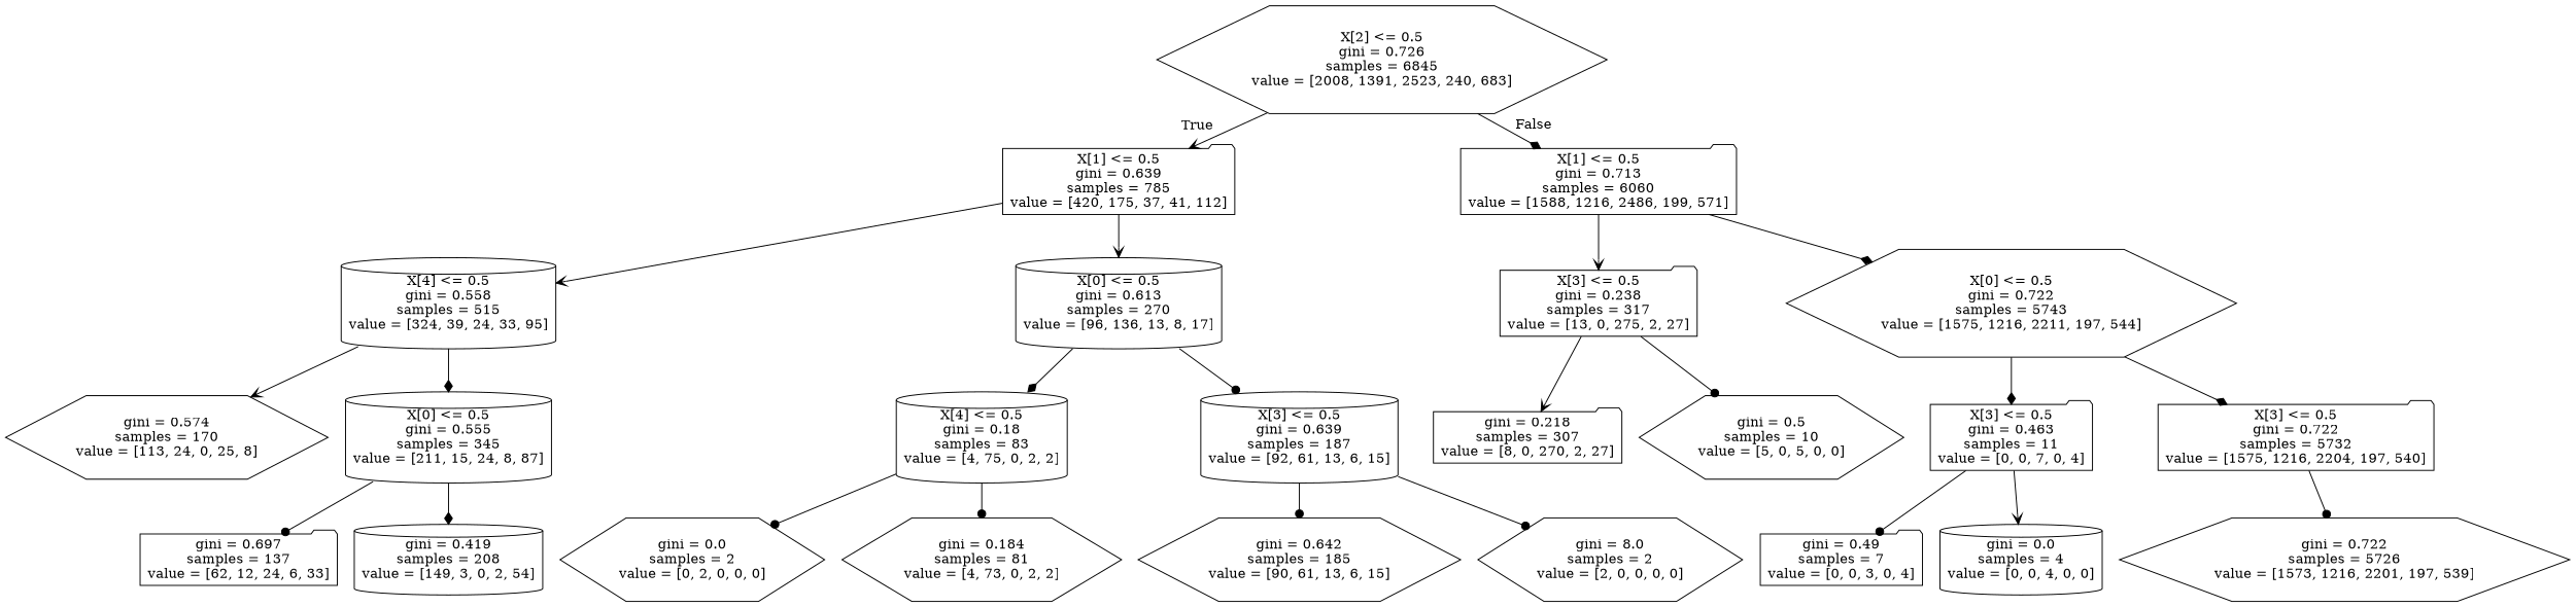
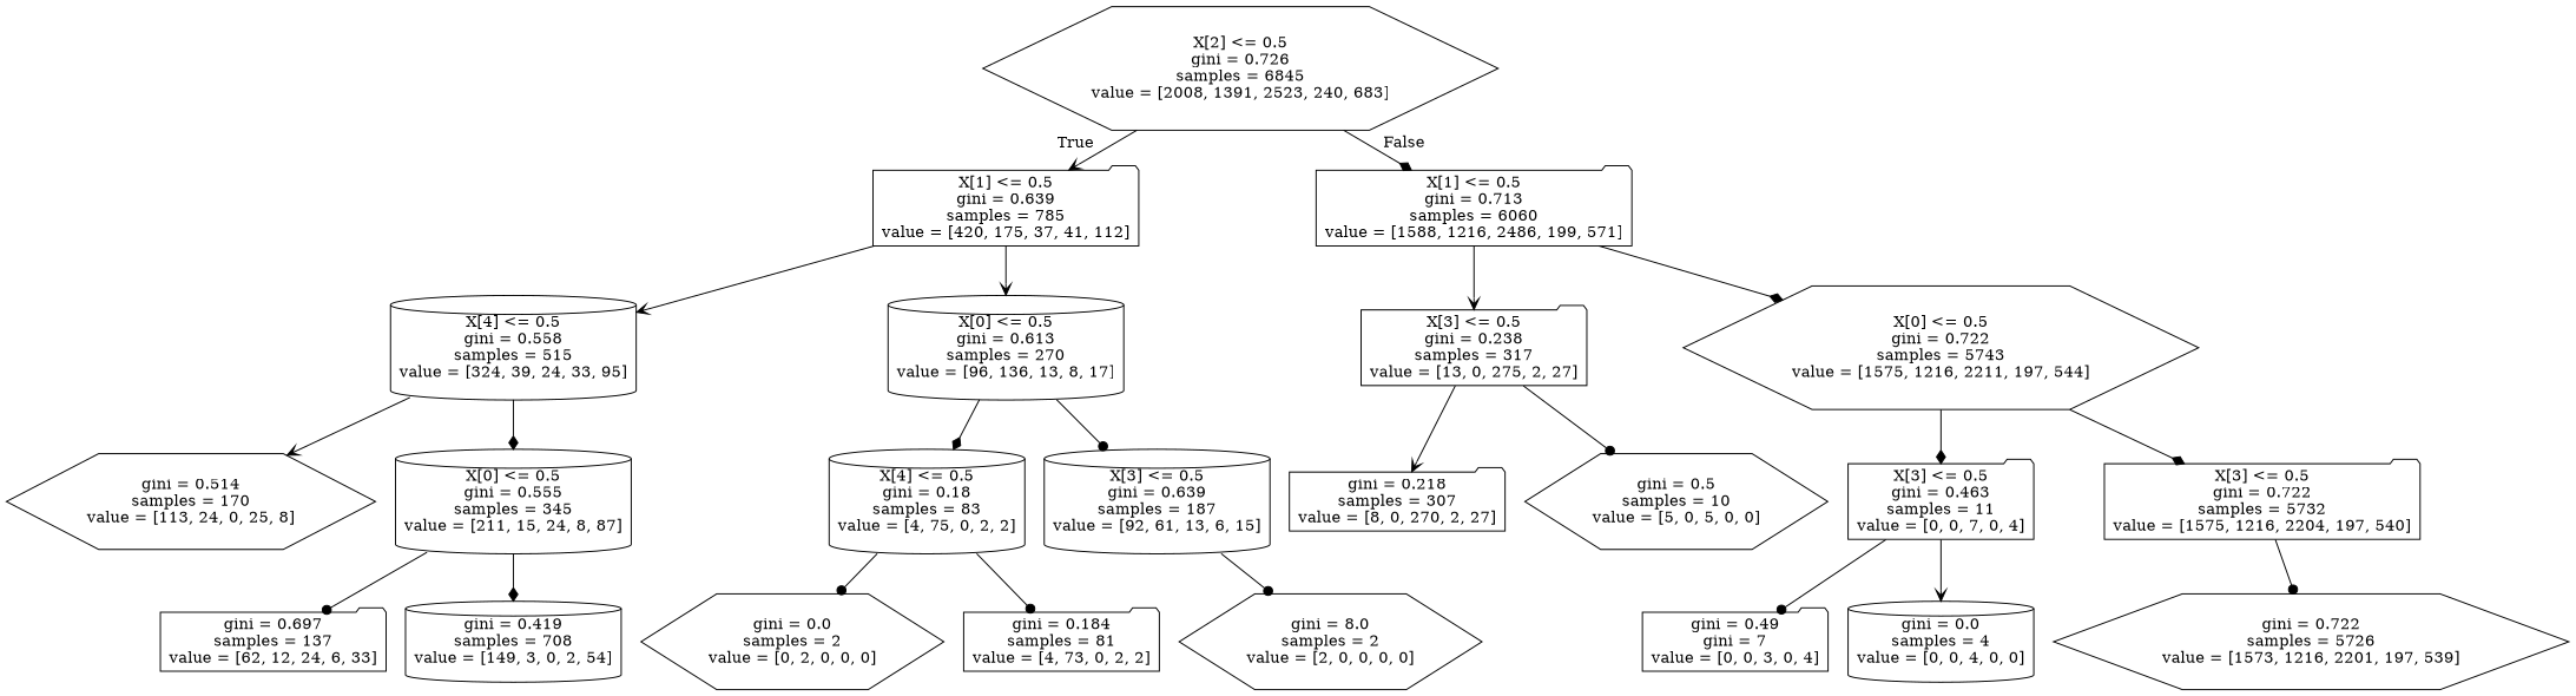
  digraph {
    node [shape=folder]
    edge [arrowhead=dot]
    n1 [label="X[2] <= 0.5\ngini = 0.726\nsamples = 6845\nvalue = [2008, 1391, 2523, 240, 683]" shape=hexagon]
    n2 [label="X[1] <= 0.5\ngini = 0.639\nsamples = 785\nvalue = [420, 175, 37, 41, 112]"]
    n3 [label="X[1] <= 0.5\ngini = 0.713\nsamples = 6060\nvalue = [1588, 1216, 2486, 199, 571]"]
    n4 [label="X[4] <= 0.5\ngini = 0.558\nsamples = 515\nvalue = [324, 39, 24, 33, 95]" shape=cylinder]
    n5 [label="X[0] <= 0.5\ngini = 0.613\nsamples = 270\nvalue = [96, 136, 13, 8, 17]" shape=cylinder]
    n6 [label="X[3] <= 0.5\ngini = 0.238\nsamples = 317\nvalue = [13, 0, 275, 2, 27]"]
    n7 [label="X[0] <= 0.5\ngini = 0.722\nsamples = 5743\nvalue = [1575, 1216, 2211, 197, 544]" shape=hexagon]
-   n8 [label="gini = 0.574\nsamples = 170\nvalue = [113, 24, 0, 25, 8]" shape=hexagon]
+   n8 [label="gini = 0.514\nsamples = 170\nvalue = [113, 24, 0, 25, 8]" shape=hexagon]
    n9 [label="X[0] <= 0.5\ngini = 0.555\nsamples = 345\nvalue = [211, 15, 24, 8, 87]" shape=cylinder]
    n10 [label="X[4] <= 0.5\ngini = 0.18\nsamples = 83\nvalue = [4, 75, 0, 2, 2]" shape=cylinder]
    n11 [label="X[3] <= 0.5\ngini = 0.639\nsamples = 187\nvalue = [92, 61, 13, 6, 15]" shape=cylinder]
    n12 [label="gini = 0.697\nsamples = 137\nvalue = [62, 12, 24, 6, 33]"]
-   n13 [label="gini = 0.419\nsamples = 208\nvalue = [149, 3, 0, 2, 54]" shape=cylinder]
+   n13 [label="gini = 0.419\nsamples = 708\nvalue = [149, 3, 0, 2, 54]" shape=cylinder]
    n14 [label="gini = 0.0\nsamples = 2\nvalue = [0, 2, 0, 0, 0]" shape=hexagon]
-   n15 [label="gini = 0.184\nsamples = 81\nvalue = [4, 73, 0, 2, 2]" shape=hexagon]
-   n16 [label="gini = 0.642\nsamples = 185\nvalue = [90, 61, 13, 6, 15]" shape=hexagon]
+   n15 [label="gini = 0.184\nsamples = 81\nvalue = [4, 73, 0, 2, 2]"]
    n17 [label="gini = 8.0\nsamples = 2\nvalue = [2, 0, 0, 0, 0]" shape=hexagon]
    n18 [label="gini = 0.218\nsamples = 307\nvalue = [8, 0, 270, 2, 27]"]
    n19 [label="gini = 0.5\nsamples = 10\nvalue = [5, 0, 5, 0, 0]" shape=hexagon]
    n20 [label="X[3] <= 0.5\ngini = 0.463\nsamples = 11\nvalue = [0, 0, 7, 0, 4]"]
    n21 [label="X[3] <= 0.5\ngini = 0.722\nsamples = 5732\nvalue = [1575, 1216, 2204, 197, 540]"]
-   n22 [label="gini = 0.49\nsamples = 7\nvalue = [0, 0, 3, 0, 4]"]
+   n22 [label="gini = 0.49\ngini = 7\nvalue = [0, 0, 3, 0, 4]"]
    n23 [label="gini = 0.0\nsamples = 4\nvalue = [0, 0, 4, 0, 0]" shape=cylinder]
    n24 [label="gini = 0.722\nsamples = 5726\nvalue = [1573, 1216, 2201, 197, 539]" shape=hexagon]
    n1 -> n2 [arrowhead=vee headlabel=True labelangle=45 labeldistance=2.5]
    n1 -> n3 [arrowhead=diamond headlabel=False labelangle=-45 labeldistance=2.5]
    n2 -> n4 [arrowhead=vee]
    n2 -> n5 [arrowhead=vee]
    n3 -> n6 [arrowhead=vee]
    n3 -> n7 [arrowhead=diamond]
    n4 -> n8 [arrowhead=vee]
    n4 -> n9 [arrowhead=diamond]
    n5 -> n10 [arrowhead=diamond]
    n5 -> n11
    n6 -> n18 [arrowhead=vee]
    n6 -> n19
    n7 -> n20 [arrowhead=diamond]
    n7 -> n21 [arrowhead=diamond]
    n9 -> n12
    n9 -> n13 [arrowhead=diamond]
    n10 -> n14
    n10 -> n15
-   n11 -> n16
    n11 -> n17
    n20 -> n22
    n20 -> n23 [arrowhead=vee]
    n21 -> n24
  }
